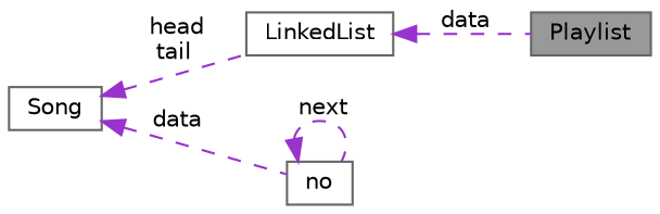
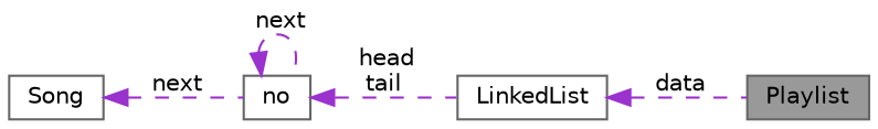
  digraph {
    rankdir=LR
    node [color=gray40 fillcolor=white fontname=Helvetica fontsize=10 shape=box style=filled]
    edge [color=darkorchid3 dir=back fontname=Helvetica fontsize=10 labelfontname=Helvetica labelfontsize=10 style=dashed]
    n1 [fillcolor=grey60 fontcolor=black height=0.2 label=Playlist width=0.4]
    n2 [height=0.2 label=LinkedList width=0.4]
    n3 [height=0.2 label=no width=0.4]
    n4 [height=0.2 label=Song width=0.4]
    n2 -> n1 [label=" data"]
-   n4 -> n2 [label=" head\ntail"]
+   n3 -> n2 [label=" head\ntail"]
    n3 -> n3 [label=" next"]
-   n4 -> n3 [label=" data"]
+   n4 -> n3 [label=" next"]
  }
